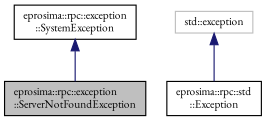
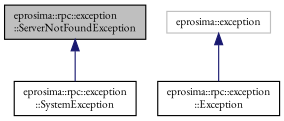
  digraph {
    fontname="EB Garamond"
    node [color=black fillcolor=white fontname="EB Garamond" fontsize=10 shape=record style=filled]
    edge [color=midnightblue dir=back fontname="EB Garamond" fontsize=10 labelfontname=Helvetica labelfontsize=10 style=solid]
    n1 [fillcolor=grey75 fontcolor=black height=0.2 label="eprosima::rpc::exception\l::ServerNotFoundException" width=0.4]
    n2 [height=0.2 label="eprosima::rpc::exception\l::SystemException" width=0.4]
-   n3 [height=0.2 label="eprosima::rpc::std\l::Exception" width=0.4]
-   n4 [color=grey75 height=0.2 label="std::exception" width=0.4]
-   n2 -> n1
+   n3 [height=0.2 label="eprosima::rpc::exception\l::Exception" width=0.4]
+   n4 [color=grey75 height=0.2 label="eprosima::exception" width=0.4]
+   n1 -> n2
    n4 -> n3
  }
